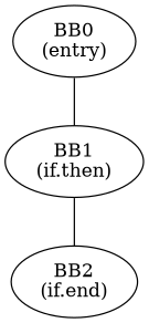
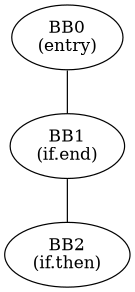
  strict graph {
    n1 [label="BB0\n(entry)"]
-   n2 [label="BB1\n(if.then)"]
-   n3 [label="BB2\n(if.end)"]
+   n2 [label="BB1\n(if.end)"]
+   n3 [label="BB2\n(if.then)"]
    n1 -- n2
    n2 -- n3
  }
